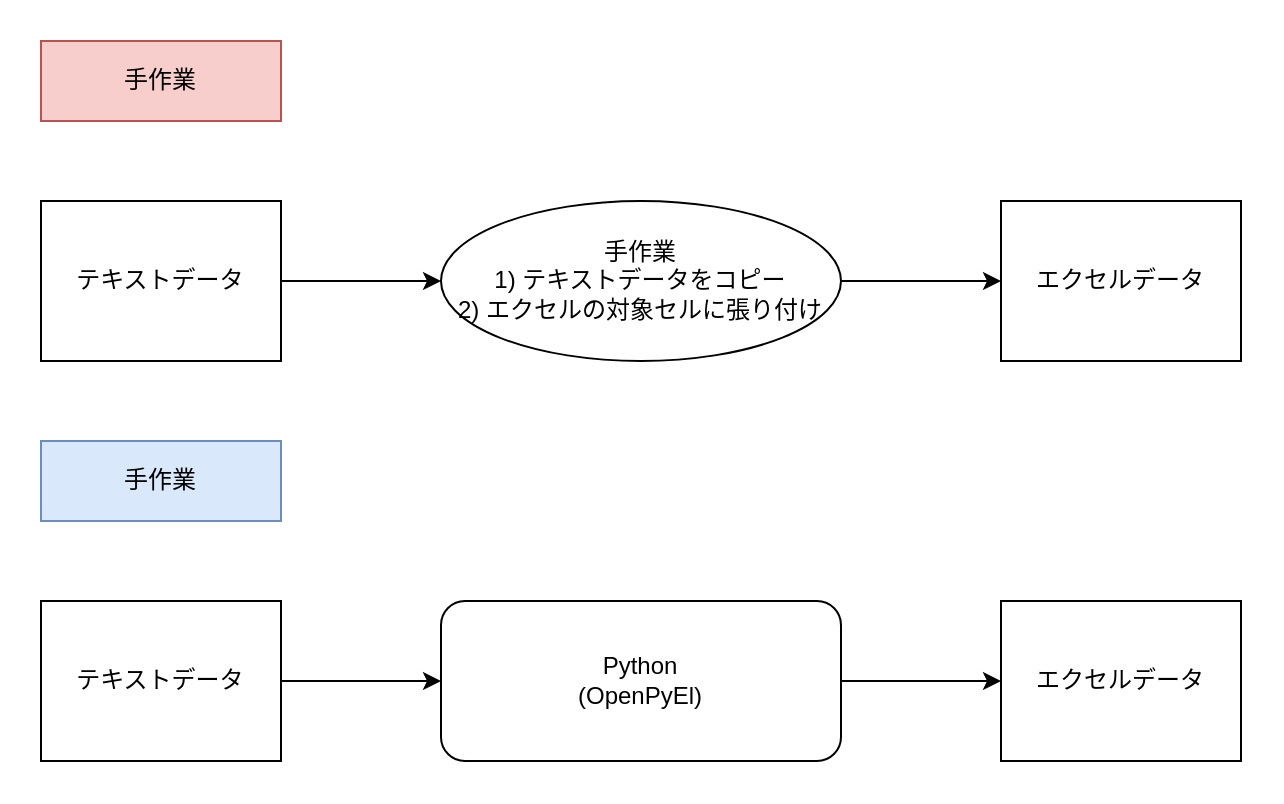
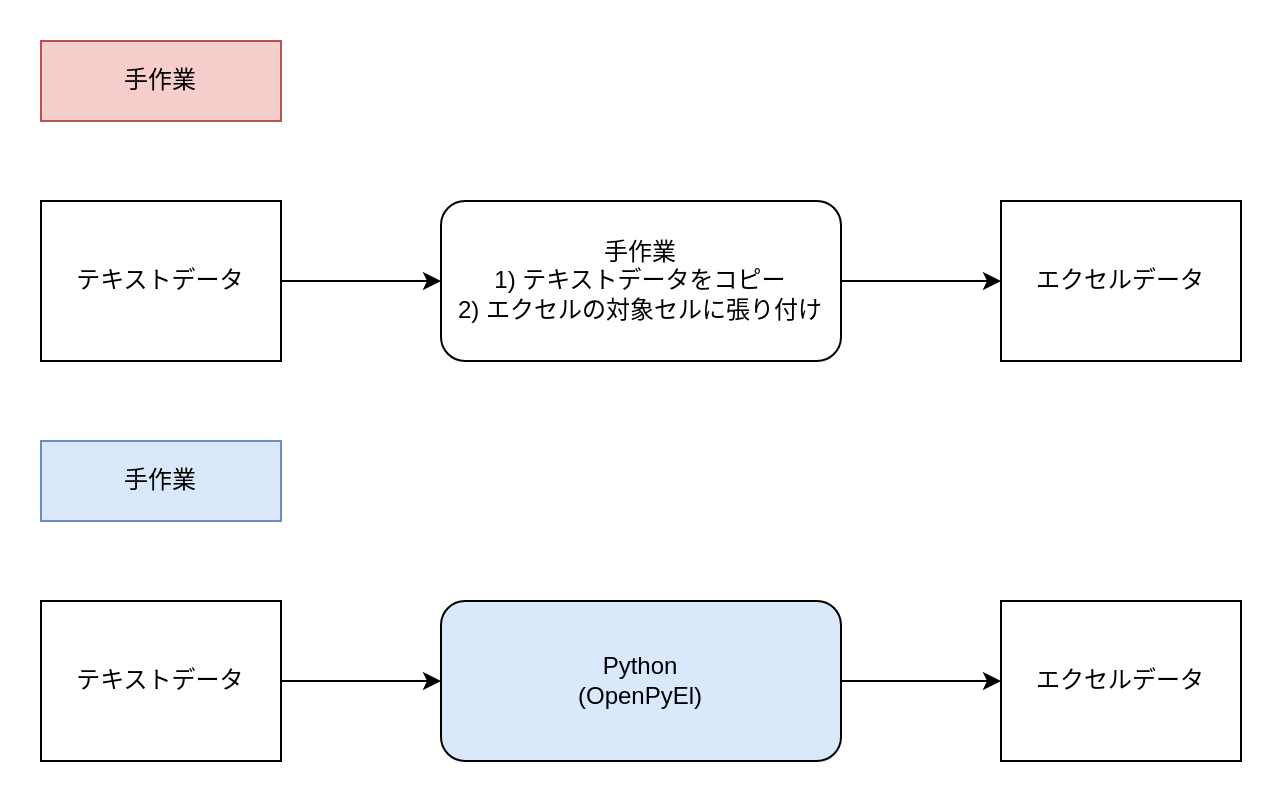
  <mxCell id="0" />
  <mxCell id="1" parent="0" />
  <mxCell id="2" value="テキストデータ" style="rounded=0;whiteSpace=wrap;html=1;" vertex="1" parent="1"><mxGeometry x="20" y="100" width="120" height="80" as="geometry" /></mxCell>
  <mxCell id="3" value="エクセルデータ" style="rounded=0;whiteSpace=wrap;html=1;" vertex="1" parent="1"><mxGeometry x="500" y="100" width="120" height="80" as="geometry" /></mxCell>
  <mxCell id="4" value="手作業" style="text;html=1;align=center;verticalAlign=middle;whiteSpace=wrap;rounded=0;fillColor=#f8cecc;strokeColor=#b85450;" vertex="1" parent="1"><mxGeometry x="20" y="20" width="120" height="40" as="geometry" /></mxCell>
- <mxCell id="5" value="手作業&lt;div&gt;1) テキストデータをコピー&lt;/div&gt;&lt;div&gt;2) エクセルの対象セルに張り付け&lt;/div&gt;" style="ellipse;whiteSpace=wrap;html=1;" vertex="1" parent="1"><mxGeometry x="220" y="100" width="200" height="80" as="geometry" /></mxCell>
+ <mxCell id="5" value="手作業&lt;div&gt;1) テキストデータをコピー&lt;/div&gt;&lt;div&gt;2) エクセルの対象セルに張り付け&lt;/div&gt;" style="rounded=1;whiteSpace=wrap;html=1;" vertex="1" parent="1"><mxGeometry x="220" y="100" width="200" height="80" as="geometry" /></mxCell>
  <mxCell id="6" value="" style="endArrow=classic;html=1;rounded=0;exitX=1;exitY=0.5;exitDx=0;exitDy=0;entryX=0;entryY=0.5;entryDx=0;entryDy=0;" edge="1" parent="1" source="2" target="5"><mxGeometry width="50" height="50" relative="1" as="geometry"><mxPoint x="290" y="380" as="sourcePoint" /><mxPoint x="340" y="330" as="targetPoint" /></mxGeometry></mxCell>
  <mxCell id="7" value="" style="endArrow=classic;html=1;rounded=0;exitX=1;exitY=0.5;exitDx=0;exitDy=0;" edge="1" parent="1" source="5"><mxGeometry width="50" height="50" relative="1" as="geometry"><mxPoint x="430" y="140" as="sourcePoint" /><mxPoint x="500" y="140" as="targetPoint" /></mxGeometry></mxCell>
  <mxCell id="8" value="テキストデータ" style="rounded=0;whiteSpace=wrap;html=1;" vertex="1" parent="1"><mxGeometry x="20" y="300" width="120" height="80" as="geometry" /></mxCell>
  <mxCell id="9" value="エクセルデータ" style="rounded=0;whiteSpace=wrap;html=1;" vertex="1" parent="1"><mxGeometry x="500" y="300" width="120" height="80" as="geometry" /></mxCell>
- <mxCell id="10" value="Python&lt;div&gt;(OpenPyEl)&lt;/div&gt;" style="rounded=1;whiteSpace=wrap;html=1;" vertex="1" parent="1"><mxGeometry x="220" y="300" width="200" height="80" as="geometry" /></mxCell>
+ <mxCell id="10" value="Python&lt;div&gt;(OpenPyEl)&lt;/div&gt;" style="rounded=1;whiteSpace=wrap;html=1;fillColor=#dae8fc;" vertex="1" parent="1"><mxGeometry x="220" y="300" width="200" height="80" as="geometry" /></mxCell>
  <mxCell id="11" value="" style="endArrow=classic;html=1;rounded=0;exitX=1;exitY=0.5;exitDx=0;exitDy=0;entryX=0;entryY=0.5;entryDx=0;entryDy=0;" edge="1" parent="1" source="8" target="10"><mxGeometry width="50" height="50" relative="1" as="geometry"><mxPoint x="290" y="580" as="sourcePoint" /><mxPoint x="340" y="530" as="targetPoint" /></mxGeometry></mxCell>
  <mxCell id="12" value="" style="endArrow=classic;html=1;rounded=0;exitX=1;exitY=0.5;exitDx=0;exitDy=0;" edge="1" parent="1" source="10"><mxGeometry width="50" height="50" relative="1" as="geometry"><mxPoint x="430" y="340" as="sourcePoint" /><mxPoint x="500" y="340" as="targetPoint" /></mxGeometry></mxCell>
  <mxCell id="13" value="手作業" style="text;html=1;align=center;verticalAlign=middle;whiteSpace=wrap;rounded=0;fillColor=#dae8fc;strokeColor=#6c8ebf;" vertex="1" parent="1"><mxGeometry x="20" y="220" width="120" height="40" as="geometry" /></mxCell>
